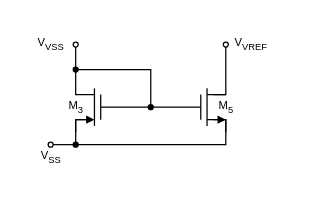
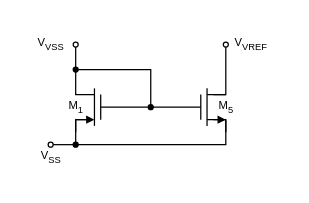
  <mxCell id="0" />
  <mxCell id="1" parent="0" />
  <mxCell id="2" value="" style="endArrow=none;html=1;rounded=0;" edge="1" parent="1"><mxGeometry width="50" height="50" relative="1" as="geometry"><mxPoint x="165" y="100" as="sourcePoint" /><mxPoint x="165" y="70" as="targetPoint" /></mxGeometry></mxCell>
  <mxCell id="3" value="" style="endArrow=none;html=1;rounded=0;" edge="1" parent="1"><mxGeometry width="50" height="50" relative="1" as="geometry"><mxPoint x="160" y="95" as="sourcePoint" /><mxPoint x="160" y="75" as="targetPoint" /></mxGeometry></mxCell>
  <mxCell id="4" value="" style="endArrow=none;html=1;rounded=0;endFill=0;" edge="1" parent="1"><mxGeometry width="50" height="50" relative="1" as="geometry"><mxPoint x="180" y="75" as="sourcePoint" /><mxPoint x="165" y="75" as="targetPoint" /></mxGeometry></mxCell>
  <mxCell id="5" value="" style="endArrow=none;html=1;rounded=0;endFill=0;startArrow=block;startFill=1;startSize=4;endSize=4;" edge="1" parent="1"><mxGeometry width="50" height="50" relative="1" as="geometry"><mxPoint x="180" y="95" as="sourcePoint" /><mxPoint x="165" y="95" as="targetPoint" /></mxGeometry></mxCell>
  <mxCell id="6" value="" style="endArrow=none;html=1;rounded=0;endFill=0;startArrow=oval;startFill=0;startSize=4;endSize=4;" edge="1" parent="1"><mxGeometry width="50" height="50" relative="1" as="geometry"><mxPoint x="180" y="35" as="sourcePoint" /><mxPoint x="170" y="75" as="targetPoint" /><Array as="points"><mxPoint x="180" y="75" /></Array></mxGeometry></mxCell>
  <mxCell id="7" value="" style="endArrow=none;html=1;rounded=0;" edge="1" parent="1"><mxGeometry width="50" height="50" relative="1" as="geometry"><mxPoint x="75" y="100" as="sourcePoint" /><mxPoint x="75" y="70" as="targetPoint" /></mxGeometry></mxCell>
  <mxCell id="8" value="" style="endArrow=none;html=1;rounded=0;" edge="1" parent="1"><mxGeometry width="50" height="50" relative="1" as="geometry"><mxPoint x="80" y="95" as="sourcePoint" /><mxPoint x="80" y="75" as="targetPoint" /></mxGeometry></mxCell>
  <mxCell id="9" value="" style="endArrow=none;html=1;rounded=0;endFill=0;" edge="1" parent="1"><mxGeometry width="50" height="50" relative="1" as="geometry"><mxPoint x="75" y="75" as="sourcePoint" /><mxPoint x="75" y="75" as="targetPoint" /></mxGeometry></mxCell>
  <mxCell id="10" value="" style="endArrow=none;html=1;rounded=0;endFill=0;startArrow=block;startFill=1;startSize=4;endSize=4;" edge="1" parent="1"><mxGeometry width="50" height="50" relative="1" as="geometry"><mxPoint x="75" y="95" as="sourcePoint" /><mxPoint x="60" y="95" as="targetPoint" /></mxGeometry></mxCell>
  <mxCell id="11" value="" style="endArrow=none;html=1;rounded=0;endFill=0;startArrow=none;startFill=0;startSize=4;endSize=4;" edge="1" parent="1"><mxGeometry width="50" height="50" relative="1" as="geometry"><mxPoint x="60" y="65" as="sourcePoint" /><mxPoint x="75" y="75" as="targetPoint" /><Array as="points"><mxPoint x="60" y="75" /></Array></mxGeometry></mxCell>
  <mxCell id="12" value="" style="endArrow=none;html=1;rounded=0;" edge="1" parent="1"><mxGeometry width="50" height="50" relative="1" as="geometry"><mxPoint x="60" y="105" as="sourcePoint" /><mxPoint x="70" y="95" as="targetPoint" /><Array as="points"><mxPoint x="60" y="95" /></Array></mxGeometry></mxCell>
  <mxCell id="13" value="" style="endArrow=none;html=1;rounded=0;endFill=0;startArrow=none;startFill=0;startSize=4;endSize=4;" edge="1" parent="1"><mxGeometry width="50" height="50" relative="1" as="geometry"><mxPoint x="180" y="105" as="sourcePoint" /><mxPoint x="170" y="95" as="targetPoint" /><Array as="points"><mxPoint x="180" y="95" /></Array></mxGeometry></mxCell>
  <mxCell id="14" value="" style="endArrow=none;html=1;rounded=0;" edge="1" parent="1"><mxGeometry width="50" height="50" relative="1" as="geometry"><mxPoint x="80" y="85" as="sourcePoint" /><mxPoint x="160" y="85" as="targetPoint" /></mxGeometry></mxCell>
  <mxCell id="15" value="" style="endArrow=none;html=1;rounded=0;" edge="1" parent="1"><mxGeometry width="50" height="50" relative="1" as="geometry"><mxPoint x="180" y="95" as="sourcePoint" /><mxPoint x="60" y="95" as="targetPoint" /><Array as="points"><mxPoint x="180" y="115" /><mxPoint x="60" y="115" /></Array></mxGeometry></mxCell>
  <mxCell id="16" value="" style="endArrow=oval;html=1;rounded=0;endSize=4;startSize=4;endFill=0;" edge="1" parent="1"><mxGeometry width="50" height="50" relative="1" as="geometry"><mxPoint x="60" y="65" as="sourcePoint" /><mxPoint x="60" y="35" as="targetPoint" /></mxGeometry></mxCell>
  <mxCell id="17" value="" style="endArrow=oval;html=1;rounded=0;endSize=4;startSize=4;startArrow=oval;startFill=1;endFill=0;" edge="1" parent="1"><mxGeometry width="50" height="50" relative="1" as="geometry"><mxPoint x="60" y="115" as="sourcePoint" /><mxPoint x="40" y="115" as="targetPoint" /></mxGeometry></mxCell>
  <mxCell id="18" value="V&lt;sub&gt;SS&lt;/sub&gt;" style="text;html=1;align=center;verticalAlign=middle;resizable=0;points=[];autosize=1;strokeColor=none;fillColor=none;fontSize=9;" vertex="1" parent="1"><mxGeometry x="20" y="110" width="40" height="30" as="geometry" /></mxCell>
  <mxCell id="19" value="" style="endArrow=oval;html=1;rounded=0;endSize=4;startSize=4;endFill=1;startArrow=oval;startFill=1;" edge="1" parent="1"><mxGeometry width="50" height="50" relative="1" as="geometry"><mxPoint x="120" y="85" as="sourcePoint" /><mxPoint x="60" y="55" as="targetPoint" /><Array as="points"><mxPoint x="120" y="55" /></Array></mxGeometry></mxCell>
- <mxCell id="20" value="M&lt;sub&gt;3&lt;/sub&gt;" style="text;html=1;align=center;verticalAlign=middle;resizable=0;points=[];autosize=1;strokeColor=none;fillColor=none;fontSize=9;" vertex="1" parent="1"><mxGeometry x="40" y="70" width="40" height="30" as="geometry" /></mxCell>
+ <mxCell id="20" value="M&lt;sub&gt;1&lt;/sub&gt;" style="text;html=1;align=center;verticalAlign=middle;resizable=0;points=[];autosize=1;strokeColor=none;fillColor=none;fontSize=9;" vertex="1" parent="1"><mxGeometry x="40" y="70" width="40" height="30" as="geometry" /></mxCell>
  <mxCell id="21" value="M&lt;sub&gt;5&lt;/sub&gt;" style="text;html=1;align=center;verticalAlign=middle;resizable=0;points=[];autosize=1;strokeColor=none;fillColor=none;fontSize=9;" vertex="1" parent="1"><mxGeometry x="160" y="70" width="40" height="30" as="geometry" /></mxCell>
  <mxCell id="22" value="V&lt;sub&gt;VREF&lt;/sub&gt;" style="text;html=1;align=center;verticalAlign=middle;resizable=0;points=[];autosize=1;strokeColor=none;fillColor=none;fontSize=9;" vertex="1" parent="1"><mxGeometry x="175" y="20" width="50" height="30" as="geometry" /></mxCell>
  <mxCell id="23" value="V&lt;sub&gt;VSS&lt;/sub&gt;" style="text;html=1;align=center;verticalAlign=middle;resizable=0;points=[];autosize=1;strokeColor=none;fillColor=none;fontSize=9;" vertex="1" parent="1"><mxGeometry x="20" y="20" width="40" height="30" as="geometry" /></mxCell>
